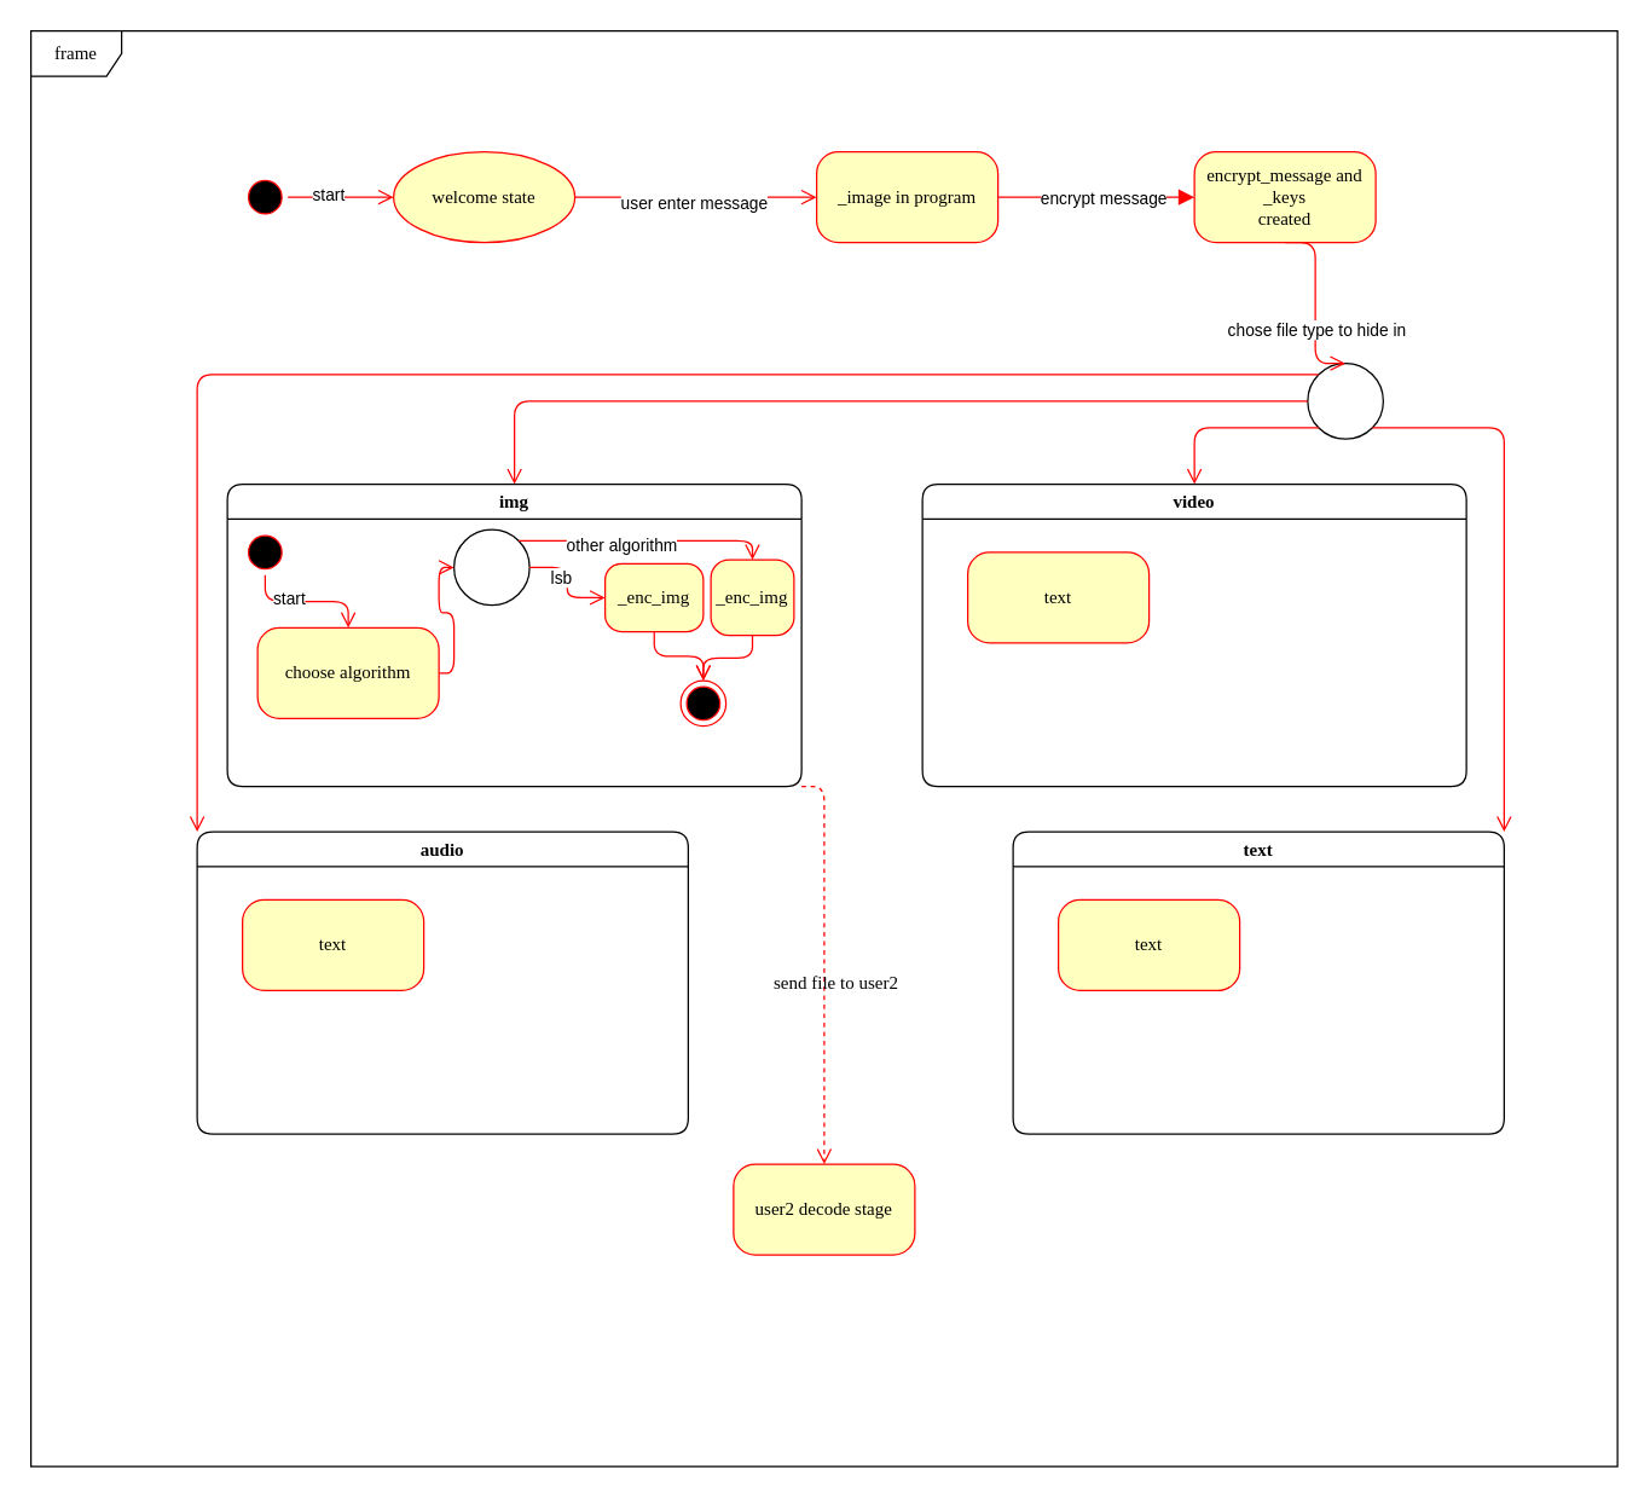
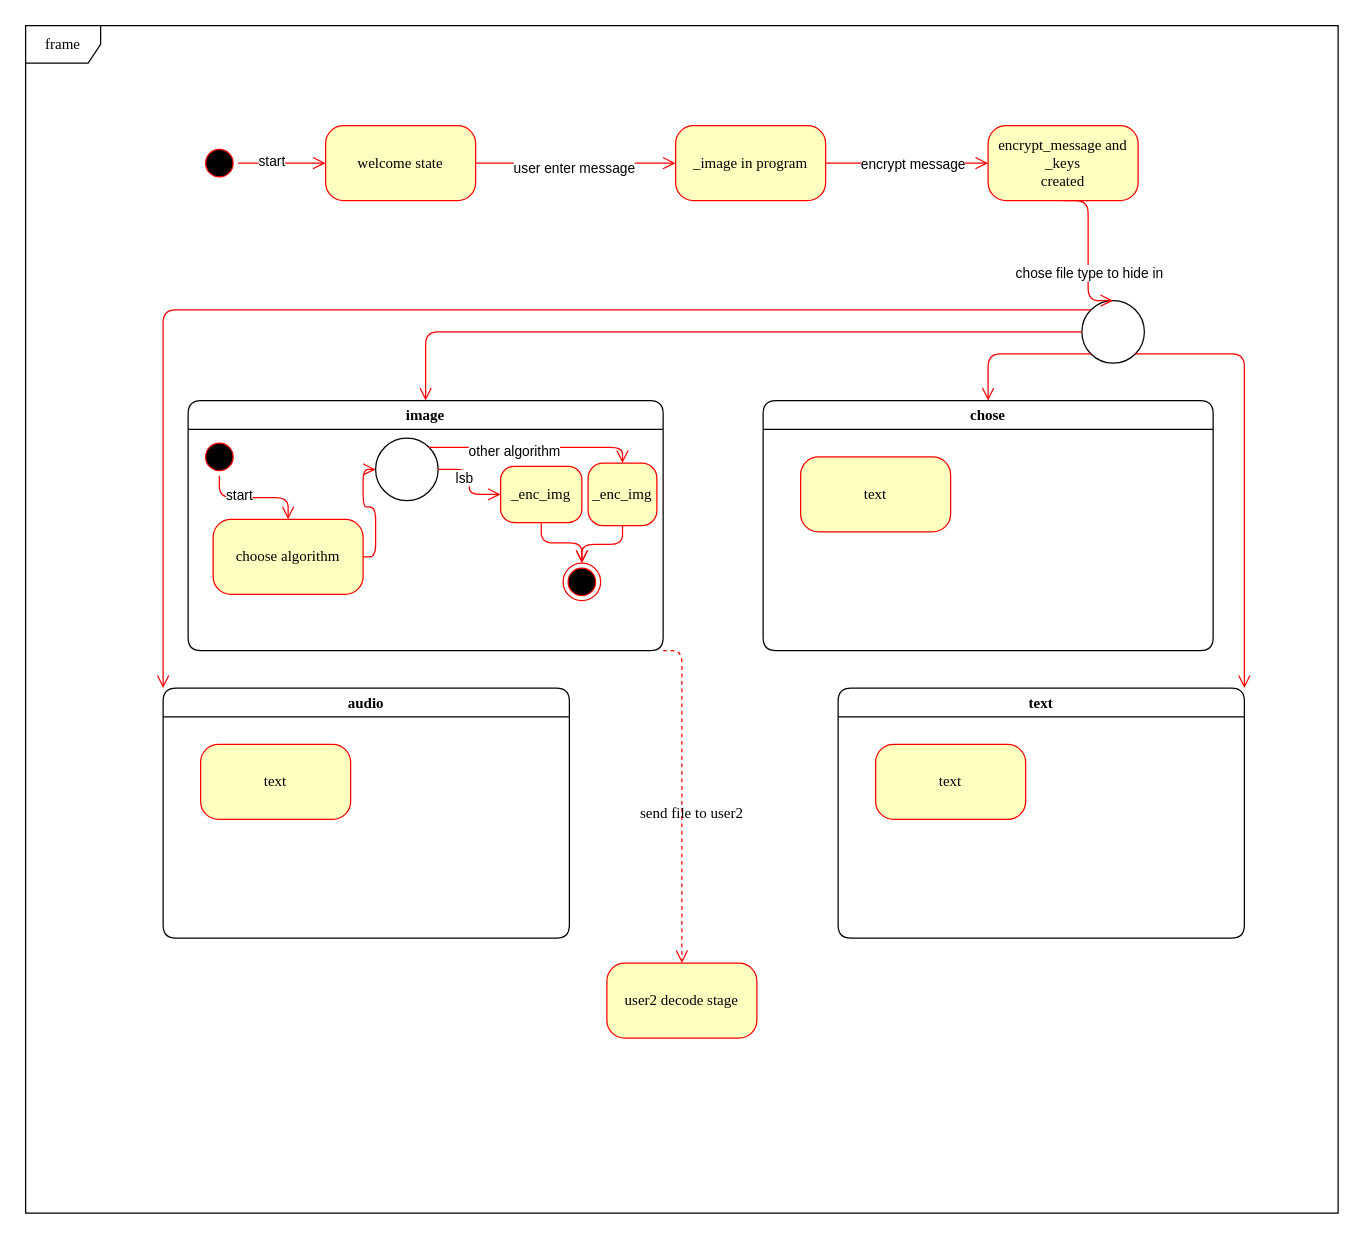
  <mxCell id="0" />
  <mxCell id="1" parent="0" />
  <mxCell id="2" value="frame" style="shape=umlFrame;whiteSpace=wrap;html=1;rounded=1;shadow=0;comic=0;labelBackgroundColor=none;strokeWidth=1;fontFamily=Verdana;fontSize=12;align=center;" parent="1" vertex="1"><mxGeometry x="20" y="20" width="1050" height="950" as="geometry" /></mxCell>
  <mxCell id="3" value="" style="ellipse;html=1;shape=startState;fillColor=#000000;strokeColor=#ff0000;rounded=1;shadow=0;comic=0;labelBackgroundColor=none;fontFamily=Verdana;fontSize=12;fontColor=#000000;align=center;direction=south;" parent="1" vertex="1"><mxGeometry x="160" y="115" width="30" height="30" as="geometry" /></mxCell>
- <mxCell id="4" value="welcome state" style="ellipse;whiteSpace=wrap;html=1;arcSize=24;fillColor=#ffffc0;strokeColor=#ff0000;shadow=0;comic=0;labelBackgroundColor=none;fontFamily=Verdana;fontSize=12;fontColor=#000000;align=center;" parent="1" vertex="1"><mxGeometry x="260" y="100" width="120" height="60" as="geometry" /></mxCell>
- <mxCell id="5" style="edgeStyle=orthogonalEdgeStyle;html=1;exitX=1;exitY=0.5;entryX=0;entryY=0.5;labelBackgroundColor=none;endArrow=block;endSize=8;strokeColor=#ff0000;fontFamily=Verdana;fontSize=12;align=left;exitDx=0;exitDy=0;entryDx=0;entryDy=0;" parent="1" source="7" target="8" edge="1"><mxGeometry relative="1" as="geometry" /></mxCell>
+ <mxCell id="4" value="welcome state" style="rounded=1;whiteSpace=wrap;html=1;arcSize=24;fillColor=#ffffc0;strokeColor=#ff0000;shadow=0;comic=0;labelBackgroundColor=none;fontFamily=Verdana;fontSize=12;fontColor=#000000;align=center;" parent="1" vertex="1"><mxGeometry x="260" y="100" width="120" height="60" as="geometry" /></mxCell>
+ <mxCell id="5" style="edgeStyle=orthogonalEdgeStyle;html=1;exitX=1;exitY=0.5;entryX=0;entryY=0.5;labelBackgroundColor=none;endArrow=open;endSize=8;strokeColor=#ff0000;fontFamily=Verdana;fontSize=12;align=left;exitDx=0;exitDy=0;entryDx=0;entryDy=0;" parent="1" source="7" target="8" edge="1"><mxGeometry relative="1" as="geometry" /></mxCell>
  <mxCell id="6" value="encrypt message" style="edgeLabel;html=1;align=center;verticalAlign=middle;resizable=0;points=[];" vertex="1" connectable="0" parent="5"><mxGeometry x="-0.423" relative="1" as="geometry"><mxPoint x="31" as="offset" /></mxGeometry></mxCell>
  <mxCell id="7" value="_image in program" style="rounded=1;whiteSpace=wrap;html=1;arcSize=24;fillColor=#ffffc0;strokeColor=#ff0000;shadow=0;comic=0;labelBackgroundColor=none;fontFamily=Verdana;fontSize=12;fontColor=#000000;align=center;" parent="1" vertex="1"><mxGeometry x="540" y="100" width="120" height="60" as="geometry" /></mxCell>
  <mxCell id="8" value="encrypt_message and _keys&lt;div&gt;created&lt;/div&gt;" style="rounded=1;whiteSpace=wrap;html=1;arcSize=24;fillColor=#ffffc0;strokeColor=#ff0000;shadow=0;comic=0;labelBackgroundColor=none;fontFamily=Verdana;fontSize=12;fontColor=#000000;align=center;" parent="1" vertex="1"><mxGeometry x="790" y="100" width="120" height="60" as="geometry" /></mxCell>
  <mxCell id="9" value="text" style="swimlane;whiteSpace=wrap;html=1;rounded=1;shadow=0;comic=0;labelBackgroundColor=none;strokeWidth=1;fontFamily=Verdana;fontSize=12;align=center;" parent="1" vertex="1"><mxGeometry x="670" y="550" width="325" height="200" as="geometry" /></mxCell>
  <mxCell id="10" value="text" style="rounded=1;whiteSpace=wrap;html=1;arcSize=24;fillColor=#ffffc0;strokeColor=#ff0000;shadow=0;comic=0;labelBackgroundColor=none;fontFamily=Verdana;fontSize=12;fontColor=#000000;align=center;" vertex="1" parent="9"><mxGeometry x="30" y="45" width="120" height="60" as="geometry" /></mxCell>
  <mxCell id="11" style="edgeStyle=orthogonalEdgeStyle;html=1;labelBackgroundColor=none;endArrow=open;endSize=8;strokeColor=#ff0000;fontFamily=Verdana;fontSize=12;align=left;" parent="1" source="3" target="4" edge="1"><mxGeometry relative="1" as="geometry" /></mxCell>
  <mxCell id="12" value="start" style="edgeLabel;html=1;align=center;verticalAlign=middle;resizable=0;points=[];" vertex="1" connectable="0" parent="11"><mxGeometry x="-0.257" y="2" relative="1" as="geometry"><mxPoint as="offset" /></mxGeometry></mxCell>
  <mxCell id="13" style="edgeStyle=orthogonalEdgeStyle;html=1;labelBackgroundColor=none;endArrow=open;endSize=8;strokeColor=#ff0000;fontFamily=Verdana;fontSize=12;align=left;entryX=0;entryY=0.5;exitX=1;exitY=0.5;exitDx=0;exitDy=0;" parent="1" source="4" target="7" edge="1"><mxGeometry relative="1" as="geometry" /></mxCell>
  <mxCell id="14" value="user enter message" style="edgeLabel;html=1;align=center;verticalAlign=middle;resizable=0;points=[];" vertex="1" connectable="0" parent="13"><mxGeometry x="-0.025" y="-3" relative="1" as="geometry"><mxPoint as="offset" /></mxGeometry></mxCell>
  <mxCell id="15" value="" style="ellipse;whiteSpace=wrap;html=1;aspect=fixed;" vertex="1" parent="1"><mxGeometry x="865" y="240" width="50" height="50" as="geometry" /></mxCell>
  <mxCell id="16" style="edgeStyle=elbowEdgeStyle;html=1;labelBackgroundColor=none;endArrow=open;endSize=8;strokeColor=#ff0000;fontFamily=Verdana;fontSize=12;align=left;exitX=0.5;exitY=1;exitDx=0;exitDy=0;entryX=0.5;entryY=0;entryDx=0;entryDy=0;elbow=horizontal;" edge="1" parent="1" source="8" target="15"><mxGeometry relative="1" as="geometry"><mxPoint x="800" y="182.5" as="sourcePoint" /><mxPoint x="800" y="307.5" as="targetPoint" /></mxGeometry></mxCell>
  <mxCell id="17" value="chose file type to hide in" style="edgeLabel;html=1;align=center;verticalAlign=middle;resizable=0;points=[];" vertex="1" connectable="0" parent="16"><mxGeometry x="0.275" relative="1" as="geometry"><mxPoint as="offset" /></mxGeometry></mxCell>
- <mxCell id="18" value="img" style="swimlane;whiteSpace=wrap;html=1;rounded=1;shadow=0;comic=0;labelBackgroundColor=none;strokeWidth=1;fontFamily=Verdana;fontSize=12;align=center;" vertex="1" parent="1"><mxGeometry x="150" y="320" width="380" height="200" as="geometry" /></mxCell>
+ <mxCell id="18" value="image" style="swimlane;whiteSpace=wrap;html=1;rounded=1;shadow=0;comic=0;labelBackgroundColor=none;strokeWidth=1;fontFamily=Verdana;fontSize=12;align=center;" vertex="1" parent="1"><mxGeometry x="150" y="320" width="380" height="200" as="geometry" /></mxCell>
  <mxCell id="19" value="choose algorithm" style="rounded=1;whiteSpace=wrap;html=1;arcSize=24;fillColor=#ffffc0;strokeColor=#ff0000;shadow=0;comic=0;labelBackgroundColor=none;fontFamily=Verdana;fontSize=12;fontColor=#000000;align=center;" vertex="1" parent="18"><mxGeometry x="20" y="95" width="120" height="60" as="geometry" /></mxCell>
  <mxCell id="20" value="" style="ellipse;html=1;shape=startState;fillColor=#000000;strokeColor=#ff0000;rounded=1;shadow=0;comic=0;labelBackgroundColor=none;fontFamily=Verdana;fontSize=12;fontColor=#000000;align=center;direction=south;" vertex="1" parent="18"><mxGeometry x="10" y="30" width="30" height="30" as="geometry" /></mxCell>
  <mxCell id="21" style="edgeStyle=orthogonalEdgeStyle;html=1;labelBackgroundColor=none;endArrow=open;endSize=8;strokeColor=#ff0000;fontFamily=Verdana;fontSize=12;align=left;entryX=0.5;entryY=0;entryDx=0;entryDy=0;" edge="1" parent="18" source="20" target="19"><mxGeometry relative="1" as="geometry"><mxPoint x="250" y="45" as="targetPoint" /></mxGeometry></mxCell>
  <mxCell id="22" value="start" style="edgeLabel;html=1;align=center;verticalAlign=middle;resizable=0;points=[];" vertex="1" connectable="0" parent="21"><mxGeometry x="-0.257" y="2" relative="1" as="geometry"><mxPoint as="offset" /></mxGeometry></mxCell>
  <mxCell id="23" value="_enc_img" style="rounded=1;whiteSpace=wrap;html=1;arcSize=24;fillColor=#ffffc0;strokeColor=#ff0000;shadow=0;comic=0;labelBackgroundColor=none;fontFamily=Verdana;fontSize=12;fontColor=#000000;align=center;" vertex="1" parent="18"><mxGeometry x="250" y="52.5" width="65" height="45" as="geometry" /></mxCell>
  <mxCell id="24" value="" style="ellipse;whiteSpace=wrap;html=1;aspect=fixed;" vertex="1" parent="18"><mxGeometry x="150" y="30" width="50" height="50" as="geometry" /></mxCell>
  <mxCell id="25" style="edgeStyle=orthogonalEdgeStyle;html=1;labelBackgroundColor=none;endArrow=open;endSize=8;strokeColor=#ff0000;fontFamily=Verdana;fontSize=12;align=left;entryX=0;entryY=0.5;entryDx=0;entryDy=0;exitX=1;exitY=0.5;exitDx=0;exitDy=0;" edge="1" parent="18" source="19" target="24"><mxGeometry relative="1" as="geometry"><mxPoint x="255" y="145" as="targetPoint" /><mxPoint x="190" y="100" as="sourcePoint" /></mxGeometry></mxCell>
  <mxCell id="26" value="_enc_img" style="rounded=1;whiteSpace=wrap;html=1;arcSize=24;fillColor=#ffffc0;strokeColor=#ff0000;shadow=0;comic=0;labelBackgroundColor=none;fontFamily=Verdana;fontSize=12;fontColor=#000000;align=center;" vertex="1" parent="18"><mxGeometry x="320" y="50" width="55" height="50" as="geometry" /></mxCell>
  <mxCell id="27" style="edgeStyle=orthogonalEdgeStyle;html=1;labelBackgroundColor=none;endArrow=open;endSize=8;strokeColor=#ff0000;fontFamily=Verdana;fontSize=12;align=left;entryX=0;entryY=0.5;entryDx=0;entryDy=0;exitX=1;exitY=0.5;exitDx=0;exitDy=0;" edge="1" parent="18" source="24" target="23"><mxGeometry relative="1" as="geometry"><mxPoint x="230" y="120" as="targetPoint" /><mxPoint x="200" y="185" as="sourcePoint" /></mxGeometry></mxCell>
  <mxCell id="28" value="lsb" style="edgeLabel;html=1;align=center;verticalAlign=middle;resizable=0;points=[];" vertex="1" connectable="0" parent="27"><mxGeometry x="-0.125" y="-5" relative="1" as="geometry"><mxPoint as="offset" /></mxGeometry></mxCell>
  <mxCell id="29" style="edgeStyle=orthogonalEdgeStyle;html=1;labelBackgroundColor=none;endArrow=open;endSize=8;strokeColor=#ff0000;fontFamily=Verdana;fontSize=12;align=left;entryX=0.5;entryY=0;entryDx=0;entryDy=0;exitX=1;exitY=0;exitDx=0;exitDy=0;" edge="1" parent="18" source="24" target="26"><mxGeometry relative="1" as="geometry"><mxPoint x="270" y="130" as="targetPoint" /><mxPoint x="250" y="110" as="sourcePoint" /></mxGeometry></mxCell>
  <mxCell id="30" value="other algorithm" style="edgeLabel;html=1;align=center;verticalAlign=middle;resizable=0;points=[];" vertex="1" connectable="0" parent="29"><mxGeometry x="-0.184" y="-3" relative="1" as="geometry"><mxPoint as="offset" /></mxGeometry></mxCell>
- <mxCell id="31" value="video" style="swimlane;whiteSpace=wrap;html=1;rounded=1;shadow=0;comic=0;labelBackgroundColor=none;strokeWidth=1;fontFamily=Verdana;fontSize=12;align=center;" vertex="1" parent="1"><mxGeometry x="610" y="320" width="360" height="200" as="geometry" /></mxCell>
+ <mxCell id="31" value="chose" style="swimlane;whiteSpace=wrap;html=1;rounded=1;shadow=0;comic=0;labelBackgroundColor=none;strokeWidth=1;fontFamily=Verdana;fontSize=12;align=center;" vertex="1" parent="1"><mxGeometry x="610" y="320" width="360" height="200" as="geometry" /></mxCell>
  <mxCell id="32" value="text" style="rounded=1;whiteSpace=wrap;html=1;arcSize=24;fillColor=#ffffc0;strokeColor=#ff0000;shadow=0;comic=0;labelBackgroundColor=none;fontFamily=Verdana;fontSize=12;fontColor=#000000;align=center;" vertex="1" parent="31"><mxGeometry x="30" y="45" width="120" height="60" as="geometry" /></mxCell>
  <mxCell id="33" value="audio" style="swimlane;whiteSpace=wrap;html=1;rounded=1;shadow=0;comic=0;labelBackgroundColor=none;strokeWidth=1;fontFamily=Verdana;fontSize=12;align=center;" vertex="1" parent="1"><mxGeometry x="130" y="550" width="325" height="200" as="geometry" /></mxCell>
  <mxCell id="34" value="text" style="rounded=1;whiteSpace=wrap;html=1;arcSize=24;fillColor=#ffffc0;strokeColor=#ff0000;shadow=0;comic=0;labelBackgroundColor=none;fontFamily=Verdana;fontSize=12;fontColor=#000000;align=center;" vertex="1" parent="33"><mxGeometry x="30" y="45" width="120" height="60" as="geometry" /></mxCell>
  <mxCell id="35" style="edgeStyle=elbowEdgeStyle;html=1;labelBackgroundColor=none;endArrow=open;endSize=8;strokeColor=#ff0000;fontFamily=Verdana;fontSize=12;align=left;exitX=0;exitY=0.5;exitDx=0;exitDy=0;entryX=0.5;entryY=0;entryDx=0;entryDy=0;elbow=horizontal;" edge="1" parent="1" source="15" target="18"><mxGeometry relative="1" as="geometry"><mxPoint x="740" y="225" as="sourcePoint" /><mxPoint x="740" y="305" as="targetPoint" /><Array as="points"><mxPoint x="340" y="290" /></Array></mxGeometry></mxCell>
  <mxCell id="36" style="edgeStyle=elbowEdgeStyle;html=1;labelBackgroundColor=none;endArrow=open;endSize=8;strokeColor=#ff0000;fontFamily=Verdana;fontSize=12;align=left;exitX=0;exitY=0;exitDx=0;exitDy=0;entryX=0;entryY=0;entryDx=0;entryDy=0;elbow=horizontal;" edge="1" parent="1" source="15" target="33"><mxGeometry relative="1" as="geometry"><mxPoint x="610" y="230" as="sourcePoint" /><mxPoint x="518" y="285" as="targetPoint" /><Array as="points"><mxPoint x="130" y="400" /></Array></mxGeometry></mxCell>
  <mxCell id="37" style="edgeStyle=elbowEdgeStyle;html=1;labelBackgroundColor=none;endArrow=open;endSize=8;strokeColor=#ff0000;fontFamily=Verdana;fontSize=12;align=left;exitX=0;exitY=1;exitDx=0;exitDy=0;entryX=0.5;entryY=0;entryDx=0;entryDy=0;elbow=horizontal;" edge="1" parent="1" source="15" target="31"><mxGeometry relative="1" as="geometry"><mxPoint x="842" y="280" as="sourcePoint" /><mxPoint x="750" y="335" as="targetPoint" /><Array as="points"><mxPoint x="790" y="300" /></Array></mxGeometry></mxCell>
  <mxCell id="38" style="edgeStyle=elbowEdgeStyle;html=1;labelBackgroundColor=none;endArrow=open;endSize=8;strokeColor=#ff0000;fontFamily=Verdana;fontSize=12;align=left;exitX=1;exitY=1;exitDx=0;exitDy=0;entryX=1;entryY=0;entryDx=0;entryDy=0;elbow=horizontal;" edge="1" parent="1" source="15" target="9"><mxGeometry relative="1" as="geometry"><mxPoint x="1062" y="280" as="sourcePoint" /><mxPoint x="970" y="335" as="targetPoint" /><Array as="points"><mxPoint x="995" y="420" /></Array></mxGeometry></mxCell>
  <mxCell id="39" value="" style="ellipse;html=1;shape=endState;fillColor=#000000;strokeColor=#ff0000;rounded=1;shadow=0;comic=0;labelBackgroundColor=none;fontFamily=Verdana;fontSize=12;fontColor=#000000;align=center;" vertex="1" parent="1"><mxGeometry x="450" y="450" width="30" height="30" as="geometry" /></mxCell>
  <mxCell id="40" style="edgeStyle=orthogonalEdgeStyle;html=1;labelBackgroundColor=none;endArrow=open;endSize=8;strokeColor=#ff0000;fontFamily=Verdana;fontSize=12;align=left;entryX=0.5;entryY=0;entryDx=0;entryDy=0;exitX=0.5;exitY=1;exitDx=0;exitDy=0;" edge="1" parent="1" source="23" target="39"><mxGeometry relative="1" as="geometry"><mxPoint x="450" y="460" as="targetPoint" /><mxPoint x="400" y="440" as="sourcePoint" /></mxGeometry></mxCell>
  <mxCell id="41" style="edgeStyle=orthogonalEdgeStyle;html=1;labelBackgroundColor=none;endArrow=open;endSize=8;strokeColor=#ff0000;fontFamily=Verdana;fontSize=12;align=left;entryX=0.5;entryY=0;entryDx=0;entryDy=0;exitX=0.5;exitY=1;exitDx=0;exitDy=0;" edge="1" parent="1" source="26" target="39"><mxGeometry relative="1" as="geometry"><mxPoint x="560" y="470" as="targetPoint" /><mxPoint x="510" y="450" as="sourcePoint" /></mxGeometry></mxCell>
  <mxCell id="42" value="send file to user2" style="edgeStyle=orthogonalEdgeStyle;html=1;labelBackgroundColor=none;endArrow=open;endSize=8;strokeColor=#ff0000;fontFamily=Verdana;fontSize=12;align=left;entryX=0.5;entryY=0;entryDx=0;entryDy=0;exitX=1;exitY=1;exitDx=0;exitDy=0;dashed=1;" edge="1" parent="1" source="18" target="43"><mxGeometry x="0.094" y="-35" relative="1" as="geometry"><mxPoint x="510" y="600" as="targetPoint" /><mxPoint x="500" y="685" as="sourcePoint" /><Array as="points"><mxPoint x="545" y="520" /></Array><mxPoint as="offset" /></mxGeometry></mxCell>
  <mxCell id="43" value="user2 decode stage" style="rounded=1;whiteSpace=wrap;html=1;arcSize=24;fillColor=#ffffc0;strokeColor=#ff0000;shadow=0;comic=0;labelBackgroundColor=none;fontFamily=Verdana;fontSize=12;fontColor=#000000;align=center;" vertex="1" parent="1"><mxGeometry x="485" y="770" width="120" height="60" as="geometry" /></mxCell>
